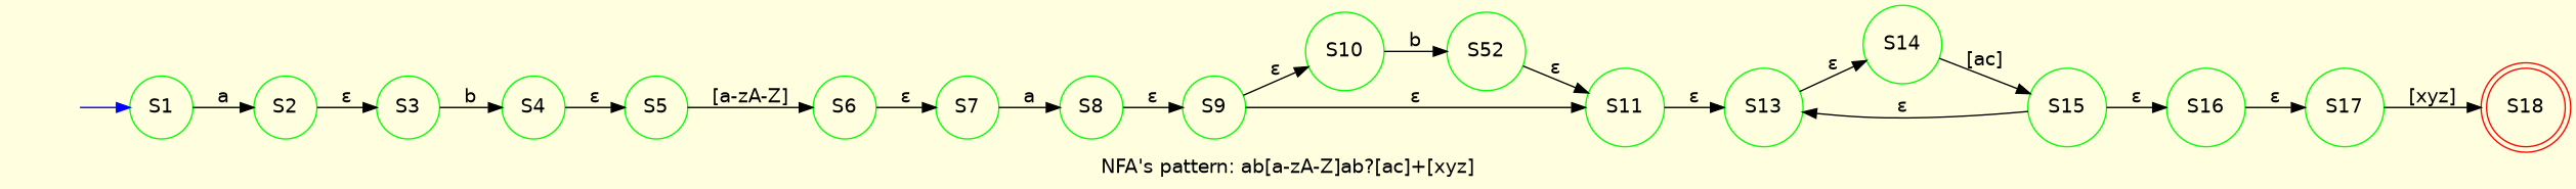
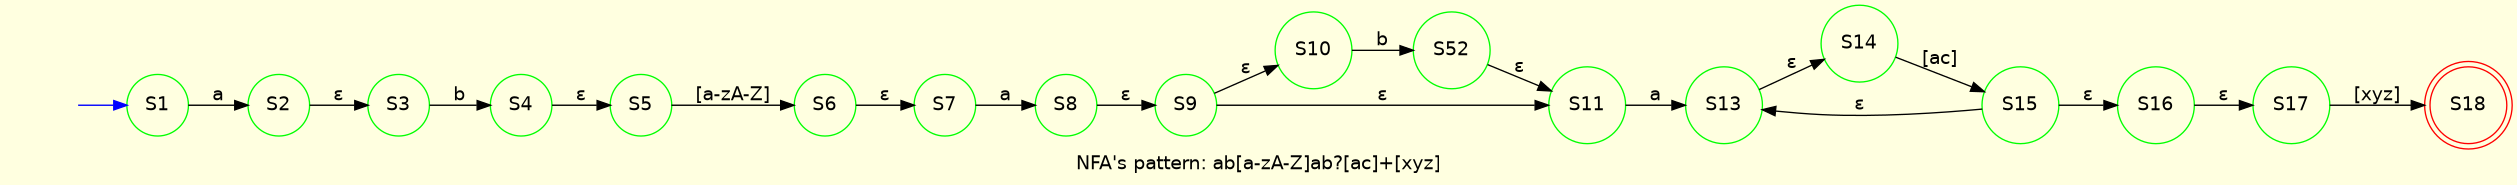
  digraph {
    bgcolor=lightyellow
    fontname="DejaVu Sans"
    label="NFA's pattern: ab[a-zA-Z]ab?[ac]+[xyz]"
    rankdir=LR
    node [fontname="DejaVu Sans" shape=circle color=green]
    edge [color=black fontname="DejaVu Sans"]
    "" [shape=none color=""]
    S1
    S2
    S3
    S4
    n6 [label=S52]
    S10
    S11
    S13
    S14
    S15
    S16
    S17
    S18 [color=red shape=doublecircle]
    S5
    S6
    S7
    S8
    S9
    "" -> S1 [color=blue]
    S1 -> S2 [label=a]
    S2 -> S3 [label="ε"]
    S3 -> S4 [label=b]
    S4 -> S5 [label="ε"]
    n6 -> S11 [label="ε"]
    S10 -> n6 [label=b]
-   S11 -> S13 [label="ε"]
+   S11 -> S13 [label=a]
    S13 -> S14 [label="ε"]
    S14 -> S15 [label="[ac]"]
    S15 -> S13 [label="ε"]
    S15 -> S16 [label="ε"]
    S16 -> S17 [label="ε"]
    S17 -> S18 [label="[xyz]"]
    S5 -> S6 [label="[a-zA-Z]"]
    S6 -> S7 [label="ε"]
    S7 -> S8 [label=a]
    S8 -> S9 [label="ε"]
    S9 -> S10 [label="ε"]
    S9 -> S11 [label="ε"]
  }
